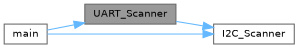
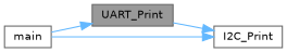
  digraph {
    rankdir=RL
    node [color=grey40 fillcolor=white fontname=Helvetica fontsize=10 shape=box style=filled]
    edge [color=steelblue1 dir=back fontname=Helvetica fontsize=10 labelfontname=Helvetica labelfontsize=10 style=solid]
-   n1 [color=gray40 fillcolor=grey60 fontcolor=black height=0.2 label=UART_Scanner width=0.4]
+   n1 [color=gray40 fillcolor=grey60 fontcolor=black height=0.2 label=UART_Print width=0.4]
    n2 [height=0.2 label=main width=0.4]
-   n3 [height=0.2 label=I2C_Scanner width=0.4]
+   n3 [height=0.2 label=I2C_Print width=0.4]
    n1 -> n2
    n3 -> n1
    n3 -> n2
  }
